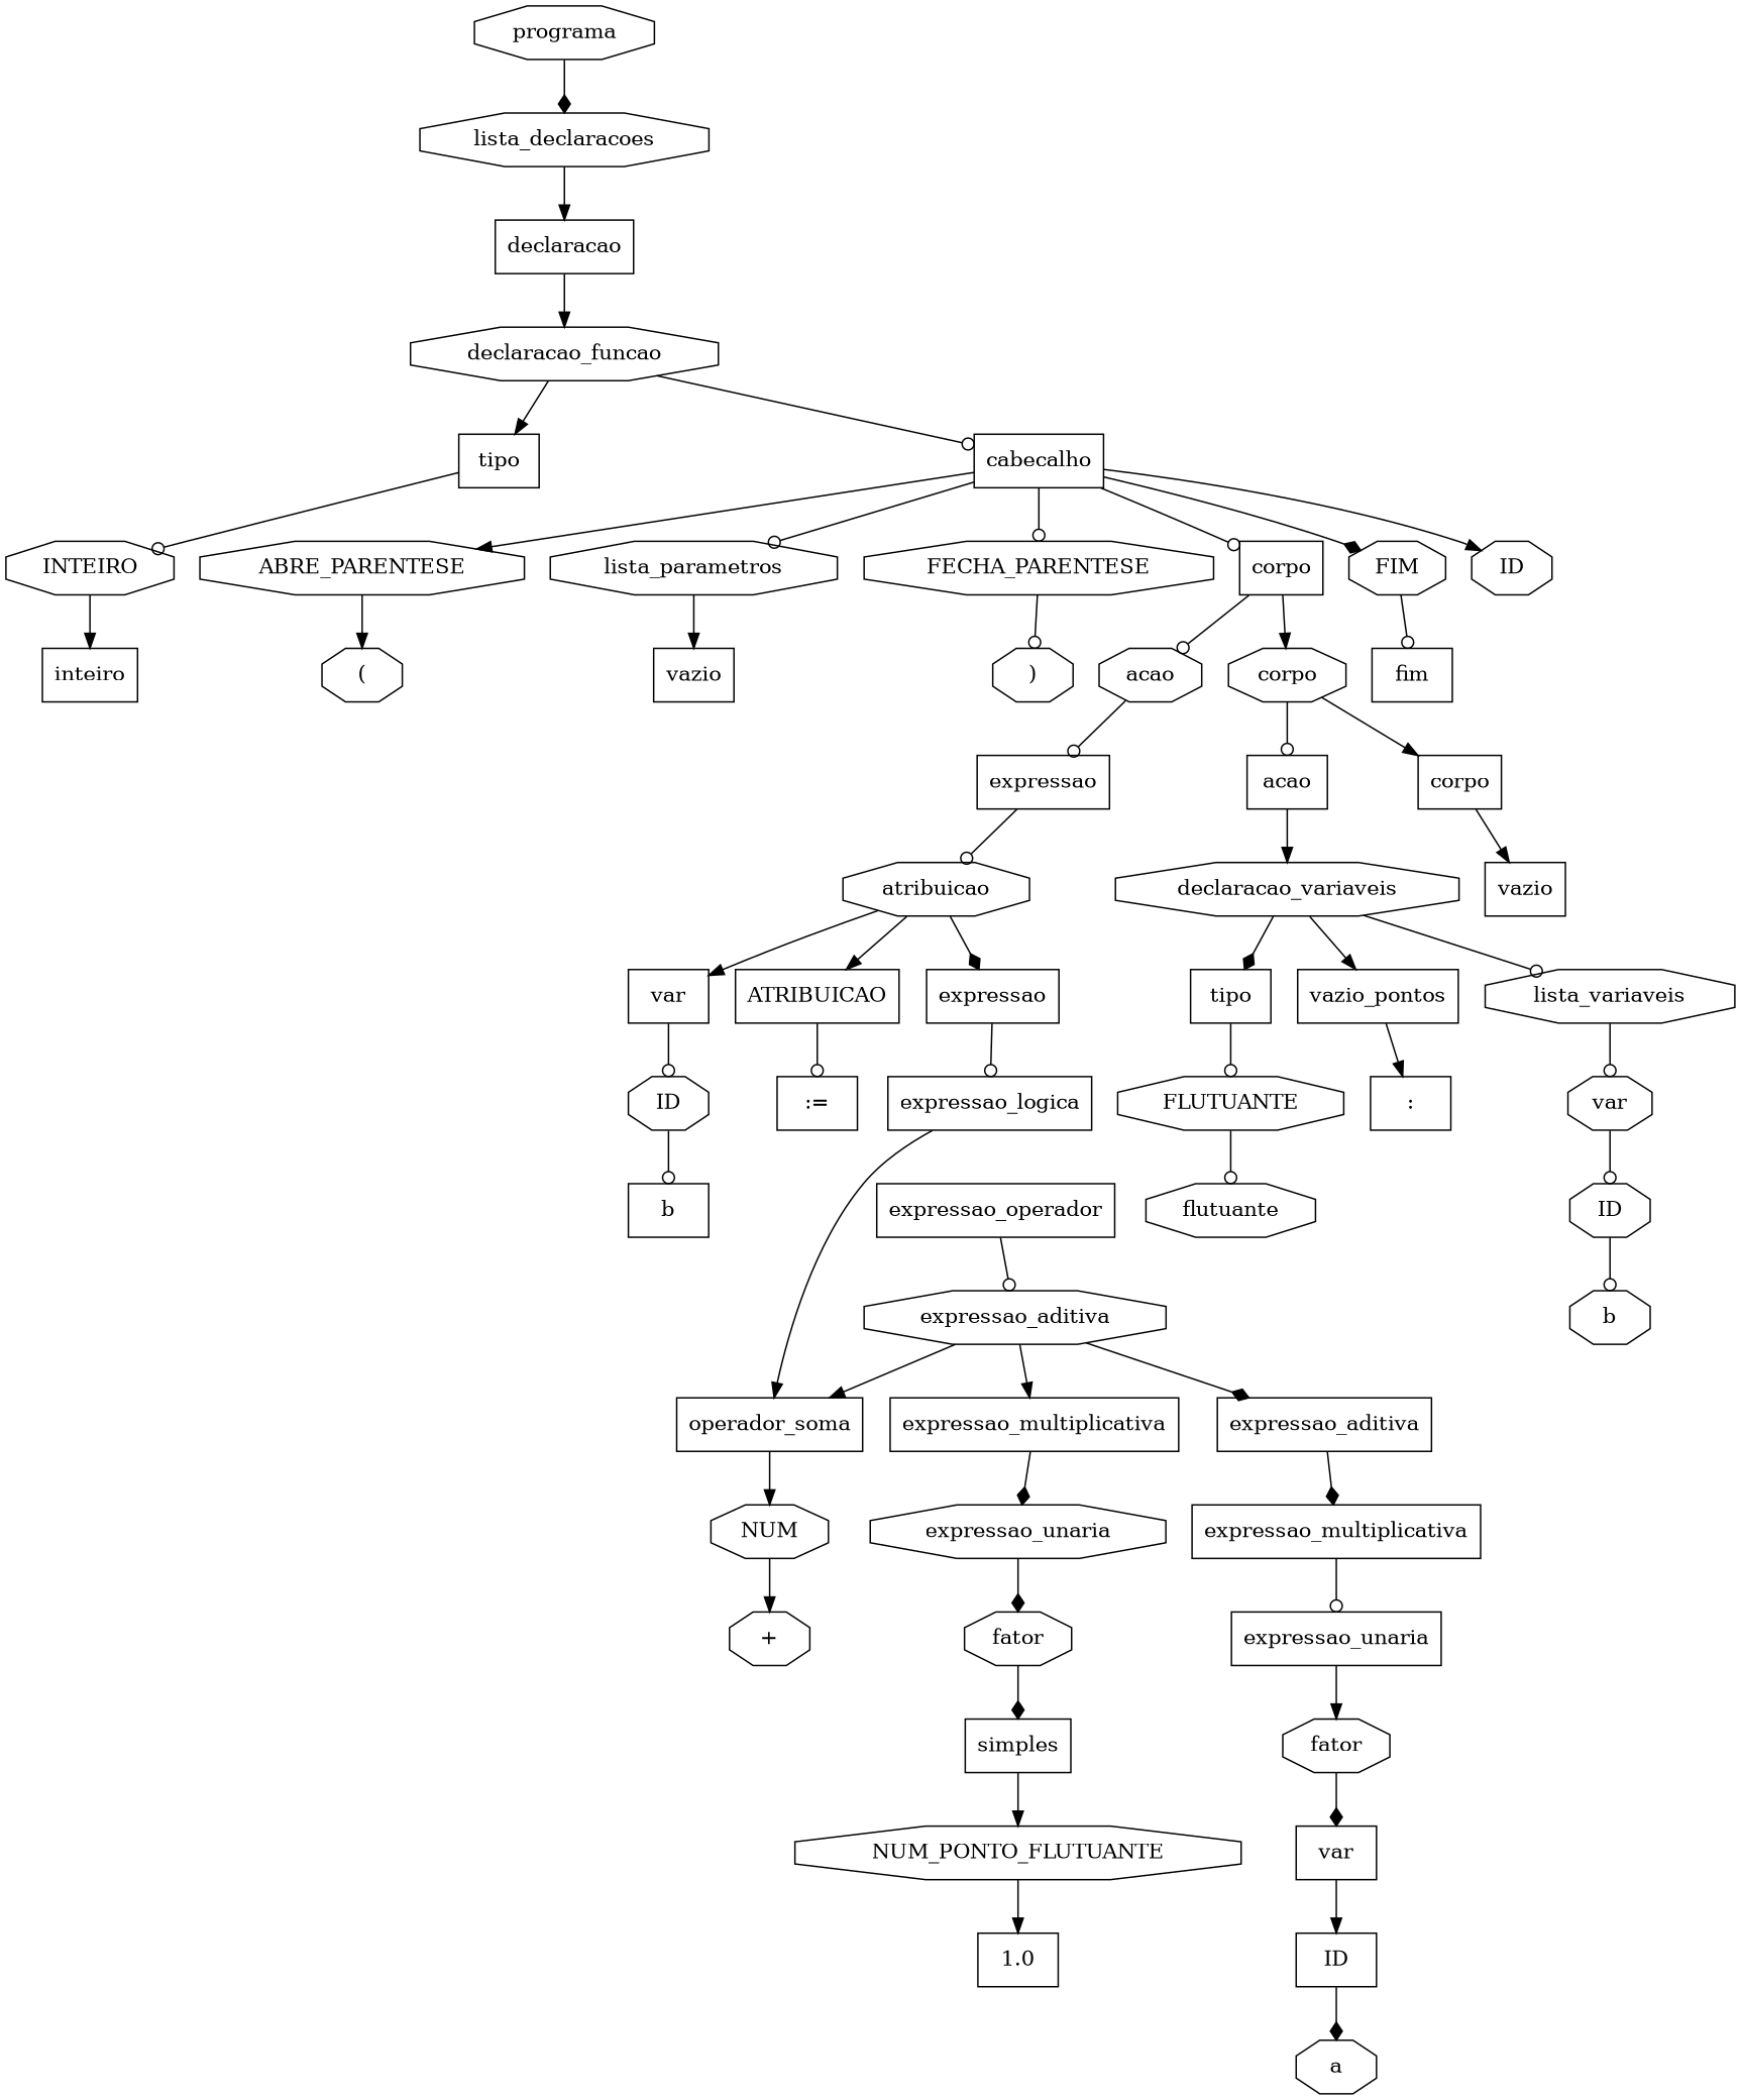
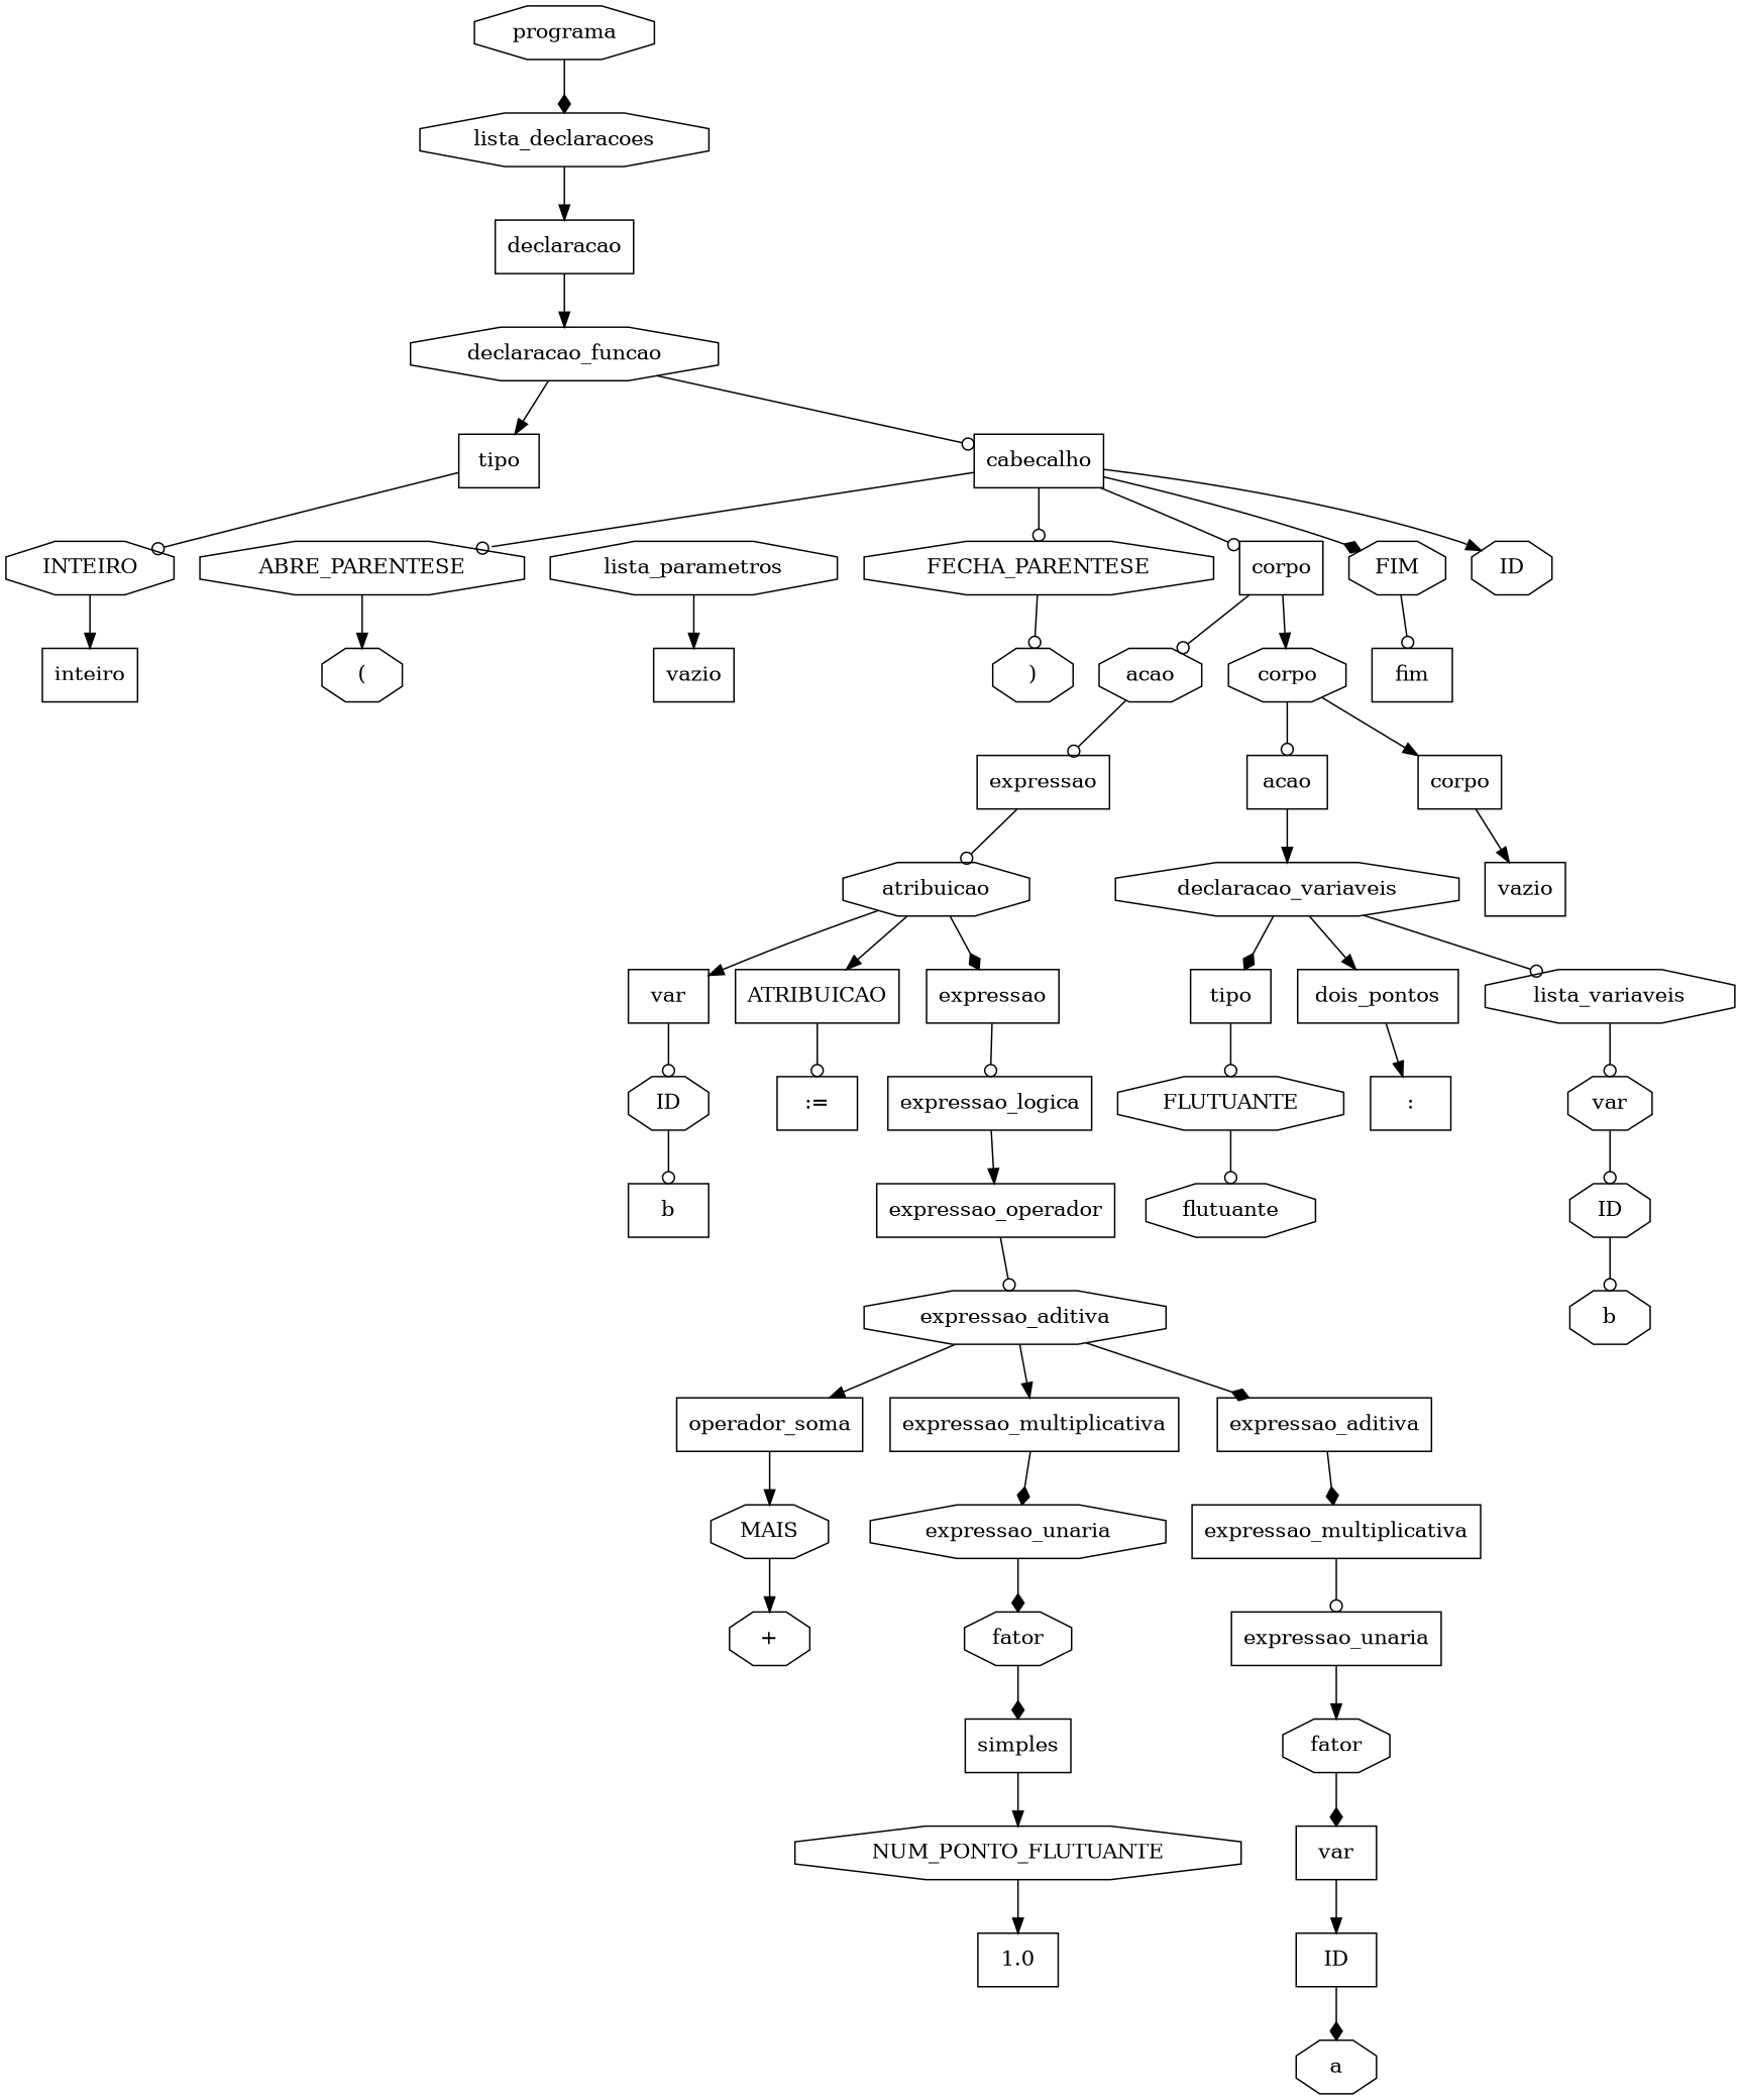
  digraph {
    node [shape=octagon]
    edge [arrowhead=normal]
    n1 [label=programa]
    n2 [label=lista_declaracoes]
    n3 [label=declaracao shape=box]
    n4 [label=declaracao_funcao]
    n5 [label=tipo shape=box]
    n6 [label=cabecalho shape=box]
    n7 [label=INTEIRO]
    n8 [label=ID]
    n9 [label=ABRE_PARENTESE]
    n10 [label=lista_parametros]
    n11 [label=FECHA_PARENTESE]
    n12 [label=corpo shape=box]
    n13 [label=FIM]
    n14 [label=inteiro shape=box]
    n15 [label="("]
    n16 [label=vazio shape=box]
    n17 [label=")"]
    n18 [label=corpo]
    n19 [label=acao]
    n20 [label=fim shape=box]
    n21 [label=corpo shape=box]
    n22 [label=acao shape=box]
    n23 [label=expressao shape=box]
    n24 [label=vazio shape=box]
    n25 [label=declaracao_variaveis]
    n26 [label=tipo shape=box]
-   n27 [label=vazio_pontos shape=box]
+   n27 [label=dois_pontos shape=box]
    n28 [label=lista_variaveis]
    n29 [label=FLUTUANTE]
    n30 [label=":" shape=box]
    n31 [label=var]
    n32 [label=flutuante]
    n33 [label=ID]
    n34 [label=b]
    n35 [label=atribuicao]
    n36 [label=var shape=box]
    n37 [label=ATRIBUICAO shape=box]
    n38 [label=expressao shape=box]
    n39 [label=ID]
    n40 [label=":=" shape=box]
    n41 [label=expressao_logica shape=box]
    n42 [label=b shape=box]
    n43 [label=expressao_operador shape=box]
    n44 [label=expressao_aditiva]
    n45 [label=expressao_aditiva shape=box]
    n46 [label=operador_soma shape=box]
    n47 [label=expressao_multiplicativa shape=box]
    n48 [label=expressao_multiplicativa shape=box]
-   n49 [label=NUM]
+   n49 [label=MAIS]
    n50 [label=expressao_unaria]
    n51 [label=expressao_unaria shape=box]
    n52 [label=fator]
    n53 [label=var shape=box]
    n54 [label=ID shape=box]
    n55 [label=a]
    n56 [label="+"]
    n57 [label=fator]
    n58 [label=simples shape=box]
    n59 [label=NUM_PONTO_FLUTUANTE]
    n60 [label=1.0 shape=box]
    n1 -> n2 [arrowhead=diamond]
    n2 -> n3
    n3 -> n4
    n4 -> n5
    n4 -> n6 [arrowhead=odot]
    n5 -> n7 [arrowhead=odot]
    n6 -> n8
-   n6 -> n9
-   n6 -> n10 [arrowhead=odot]
+   n6 -> n9 [arrowhead=odot]
    n6 -> n11 [arrowhead=odot]
    n6 -> n12 [arrowhead=odot]
    n6 -> n13 [arrowhead=diamond]
    n7 -> n14
    n9 -> n15
    n10 -> n16
    n11 -> n17 [arrowhead=odot]
    n12 -> n18
    n12 -> n19 [arrowhead=odot]
    n13 -> n20 [arrowhead=odot]
    n18 -> n21
    n18 -> n22 [arrowhead=odot]
    n19 -> n23 [arrowhead=odot]
    n21 -> n24
    n22 -> n25
    n23 -> n35 [arrowhead=odot]
    n25 -> n26 [arrowhead=diamond]
    n25 -> n27
    n25 -> n28 [arrowhead=odot]
    n26 -> n29 [arrowhead=odot]
    n27 -> n30
    n28 -> n31 [arrowhead=odot]
    n29 -> n32 [arrowhead=odot]
    n31 -> n33 [arrowhead=odot]
    n33 -> n34 [arrowhead=odot]
    n35 -> n36
    n35 -> n37
    n35 -> n38 [arrowhead=diamond]
    n36 -> n39 [arrowhead=odot]
    n37 -> n40 [arrowhead=odot]
    n38 -> n41 [arrowhead=odot]
    n39 -> n42 [arrowhead=odot]
-   n41 -> n46
+   n41 -> n43
    n43 -> n44 [arrowhead=odot]
    n44 -> n45 [arrowhead=diamond]
    n44 -> n46
    n44 -> n47
    n45 -> n48 [arrowhead=diamond]
    n46 -> n49
    n47 -> n50 [arrowhead=diamond]
    n48 -> n51 [arrowhead=odot]
    n49 -> n56
    n50 -> n57 [arrowhead=diamond]
    n51 -> n52
    n52 -> n53 [arrowhead=diamond]
    n53 -> n54
    n54 -> n55 [arrowhead=diamond]
    n57 -> n58 [arrowhead=diamond]
    n58 -> n59
    n59 -> n60
  }
